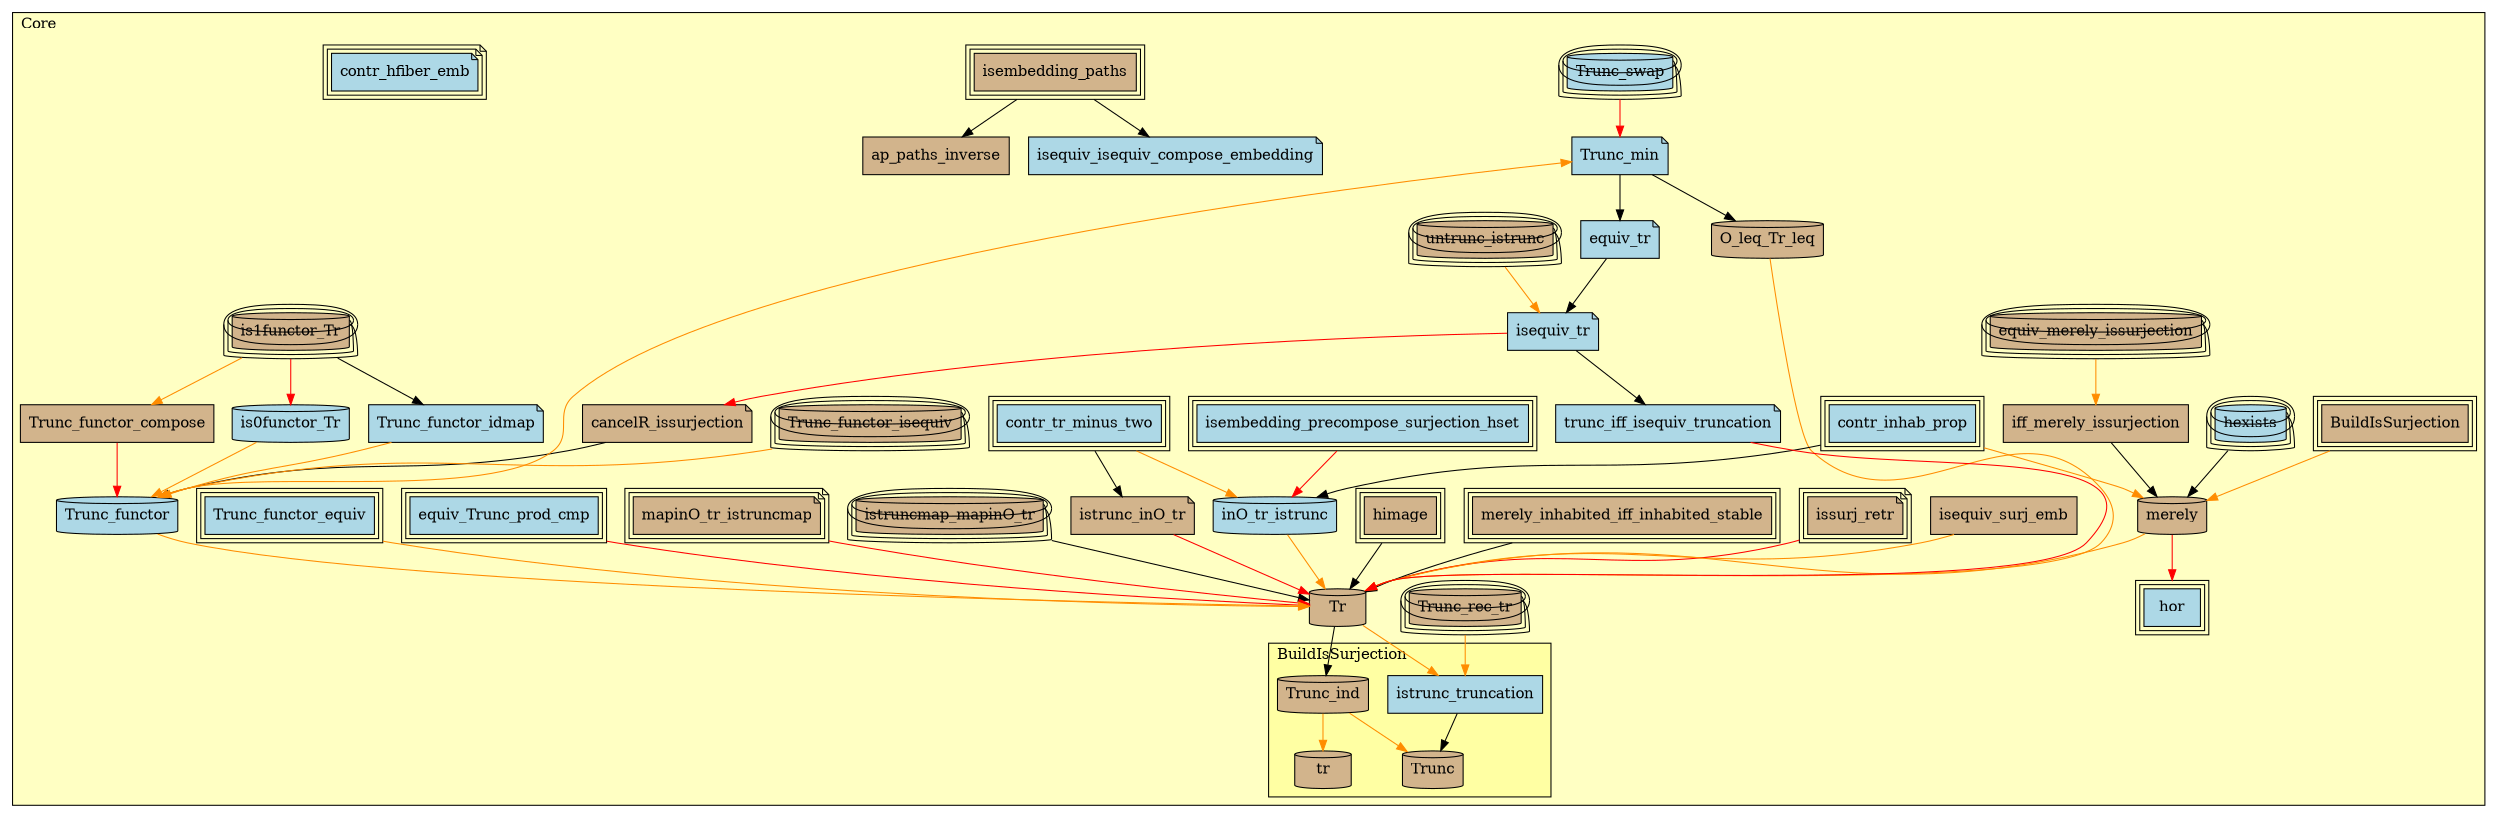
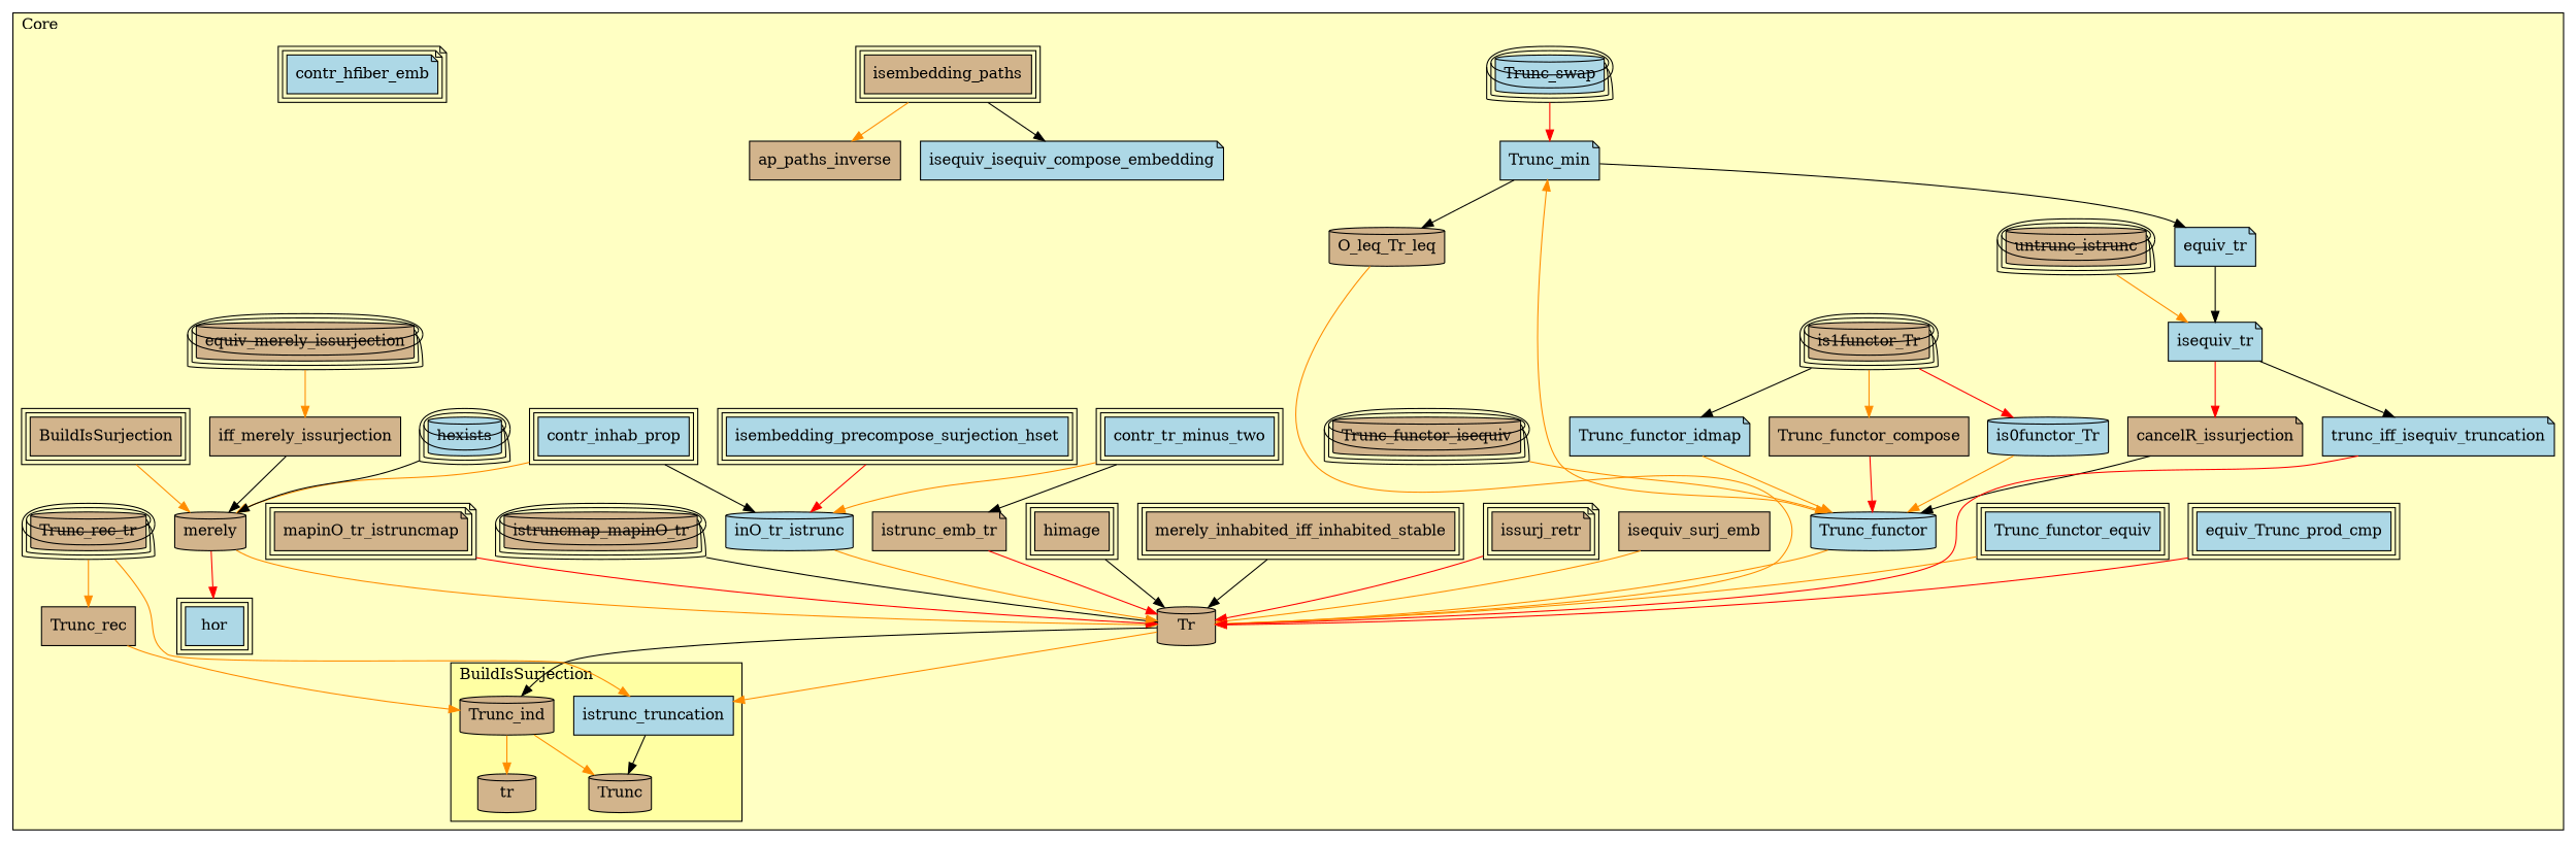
  digraph {
    node [fillcolor=tan shape=cylinder style=filled]
    edge [color=darkorange]
    n1 [label=Trunc_ind]
    n2 [fillcolor=lightblue label=istrunc_truncation shape=box]
    n3 [label=tr]
    n4 [label=Trunc]
    n5 [fillcolor=lightblue label=Trunc_swap peripheries=3]
    n6 [fillcolor=lightblue label=Trunc_min shape=note]
    n7 [label=O_leq_Tr_leq]
    n8 [label=isembedding_paths peripheries=3 shape=box]
    n9 [label=ap_paths_inverse shape=box]
    n10 [fillcolor=lightblue label=isembedding_precompose_surjection_hset peripheries=3 shape=box]
    n11 [fillcolor=lightblue label=isequiv_isequiv_compose_embedding shape=note]
    n12 [label=isequiv_surj_emb shape=box]
    n13 [fillcolor=lightblue label=contr_hfiber_emb peripheries=3 shape=note]
    n14 [label=issurj_retr peripheries=3 shape=note]
    n15 [label=cancelR_issurjection shape=note]
    n16 [label=equiv_merely_issurjection peripheries=3]
    n17 [label=iff_merely_issurjection shape=box]
    n18 [label=BuildIsSurjection peripheries=3 shape=box]
    n19 [label=merely_inhabited_iff_inhabited_stable peripheries=3 shape=box]
    n20 [fillcolor=lightblue label=contr_inhab_prop peripheries=3 shape=box]
    n21 [label=himage peripheries=3 shape=box]
    n22 [fillcolor=lightblue label=hor peripheries=3 shape=box]
    n23 [fillcolor=lightblue label=hexists peripheries=3]
    n24 [label=merely]
    n25 [fillcolor=lightblue label=contr_tr_minus_two peripheries=3 shape=box]
    n26 [label=istruncmap_mapinO_tr peripheries=3]
    n27 [label=mapinO_tr_istruncmap peripheries=3 shape=note]
-   n28 [label=istrunc_inO_tr shape=note]
+   n28 [label=istrunc_emb_tr shape=note]
    n29 [fillcolor=lightblue label=inO_tr_istrunc]
    n30 [label=is1functor_Tr peripheries=3]
    n31 [fillcolor=lightblue label=equiv_Trunc_prod_cmp peripheries=3 shape=box]
    n32 [fillcolor=lightblue label=Trunc_functor_idmap shape=note]
    n33 [label=Trunc_functor_compose shape=box]
    n34 [fillcolor=lightblue label=Trunc_functor_equiv peripheries=3 shape=box]
    n35 [label=Trunc_functor_isequiv peripheries=3]
    n36 [fillcolor=lightblue label=is0functor_Tr]
    n37 [fillcolor=lightblue label=Trunc_functor]
    n38 [label=untrunc_istrunc peripheries=3]
    n39 [fillcolor=lightblue label=equiv_tr shape=note]
    n40 [fillcolor=lightblue label=isequiv_tr shape=note]
    n41 [fillcolor=lightblue label=trunc_iff_isequiv_truncation shape=note]
    n42 [label=Tr]
    n43 [label=Trunc_rec_tr peripheries=3]
+   n44 [label=Trunc_rec shape=box]
    subgraph cluster_1 {
      fillcolor="#FFFFC3"
      label=Core
      labeljust=l
      style=filled
      n5
      n6
      n7
      n8
      n9
      n10
      n11
      n12
      n13
      n14
      n15
      n16
      n17
      n18
      n19
      n20
      n21
      n22
      n23
      n24
      n25
      n26
      n27
      n28
      n29
      n30
      n31
      n32
      n33
      n34
      n35
      n36
      n37
      n38
      n39
      n40
      n41
      n42
      n43
+     n44
      subgraph cluster_2 {
        fillcolor="#FFFFA3"
        label=BuildIsSurjection
        labeljust=l
        style=filled
        n1
        n2
        n3
        n4
      }
    }
    n1 -> n3
    n1 -> n4
    n2 -> n4 [color=black]
    n5 -> n6 [color=red]
    n6 -> n7 [color=black]
    n6 -> n39 [color=black]
    n7 -> n42
-   n8 -> n9 [color=black]
+   n8 -> n9
    n8 -> n11 [color=black]
    n10 -> n29 [color=red]
    n12 -> n42
    n14 -> n42 [color=red]
    n15 -> n37 [color=black]
    n16 -> n17
    n17 -> n24 [color=black]
    n18 -> n24
    n19 -> n42 [color=black]
    n20 -> n24
    n20 -> n29 [color=black]
    n21 -> n42 [color=black]
    n23 -> n24 [color=black]
    n24 -> n22 [color=red]
    n24 -> n42
    n25 -> n28 [color=black]
    n25 -> n29
    n26 -> n42 [color=black]
    n27 -> n42 [color=red]
    n28 -> n42 [color=red]
    n29 -> n42
    n30 -> n32 [color=black]
    n30 -> n33
    n30 -> n36 [color=red]
    n31 -> n42 [color=red]
    n32 -> n37
    n33 -> n37 [color=red]
    n34 -> n42
    n35 -> n37
    n36 -> n37
    n37 -> n6
    n37 -> n42
    n38 -> n40
    n39 -> n40 [color=black]
    n40 -> n15 [color=red]
    n40 -> n41 [color=black]
    n41 -> n42 [color=red]
    n42 -> n1 [color=black]
    n42 -> n2
    n43 -> n2
+   n43 -> n44
+   n44 -> n1
  }
